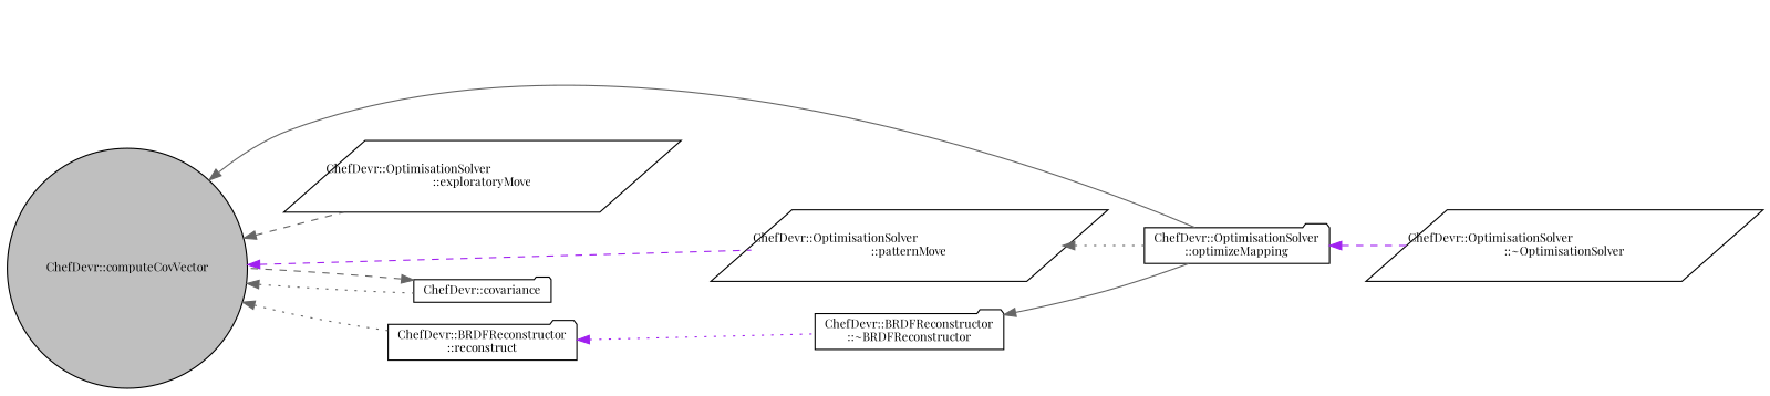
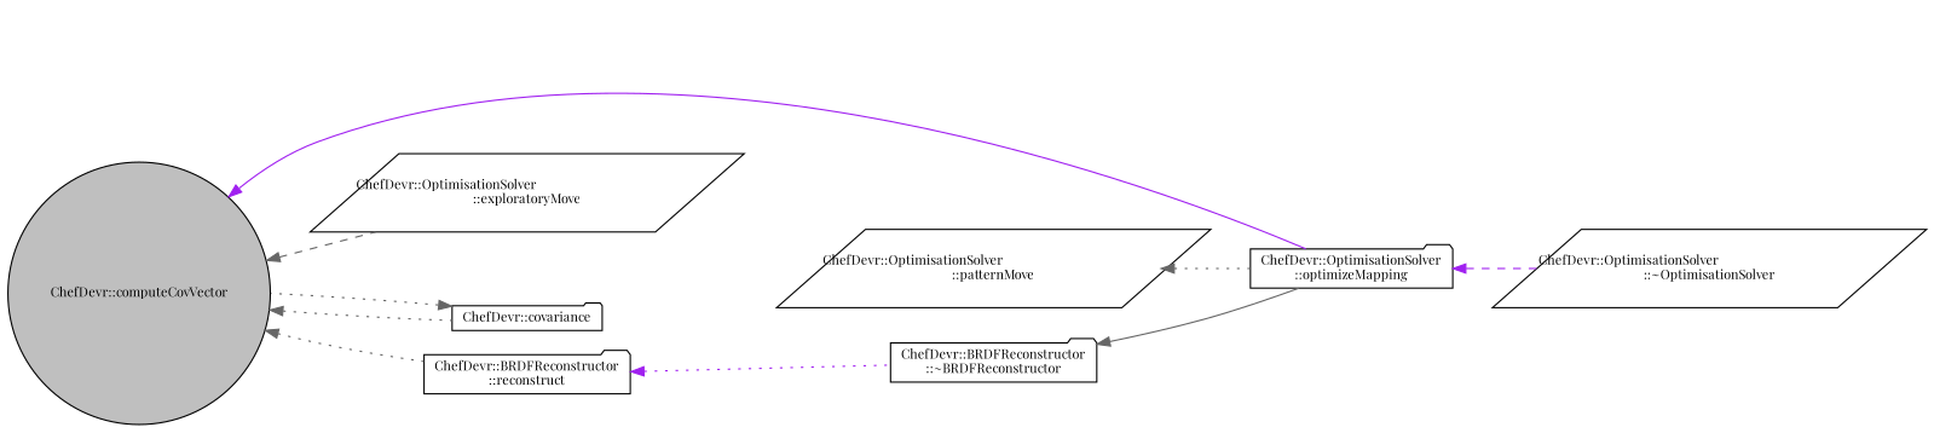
  digraph {
    fontname="Playfair Display"
    rankdir=LR
    node [color=black fillcolor=white fontname="Playfair Display" fontsize=10 shape=folder style=filled]
    edge [color=gray40 dir=back fontname="Playfair Display" fontsize=10 labelfontname=FreeSans labelfontsize=10 style=dotted]
    n1 [fillcolor=grey75 fontcolor=black height=0.2 label="ChefDevr::computeCovVector" shape=circle width=0.4]
    n2 [height=0.2 label="ChefDevr::OptimisationSolver\l::optimizeMapping" width=0.4]
    n3 [height=0.2 label="ChefDevr::OptimisationSolver\l::exploratoryMove" shape=parallelogram width=0.4]
    n4 [height=0.2 label="ChefDevr::OptimisationSolver\l::patternMove" shape=parallelogram width=0.4]
    n5 [height=0.2 label="ChefDevr::covariance" width=0.4]
    n6 [height=0.2 label="ChefDevr::BRDFReconstructor\l::reconstruct" width=0.4]
    n7 [height=0.2 label="ChefDevr::OptimisationSolver\l::~OptimisationSolver" shape=parallelogram width=0.4]
    n8 [height=0.2 label="ChefDevr::BRDFReconstructor\l::~BRDFReconstructor" width=0.4]
-   n1 -> n2 [style=solid]
+   n1 -> n2 [color=purple style=solid]
    n1 -> n3 [style=dashed]
-   n1 -> n4 [color=purple style=dashed]
    n1 -> n5
    n1 -> n6
    n2 -> n7 [color=purple style=dashed]
    n4 -> n2
-   n5 -> n1 [style=dashed]
+   n5 -> n1
    n6 -> n8 [color=purple]
    n8 -> n2 [style=solid]
  }
